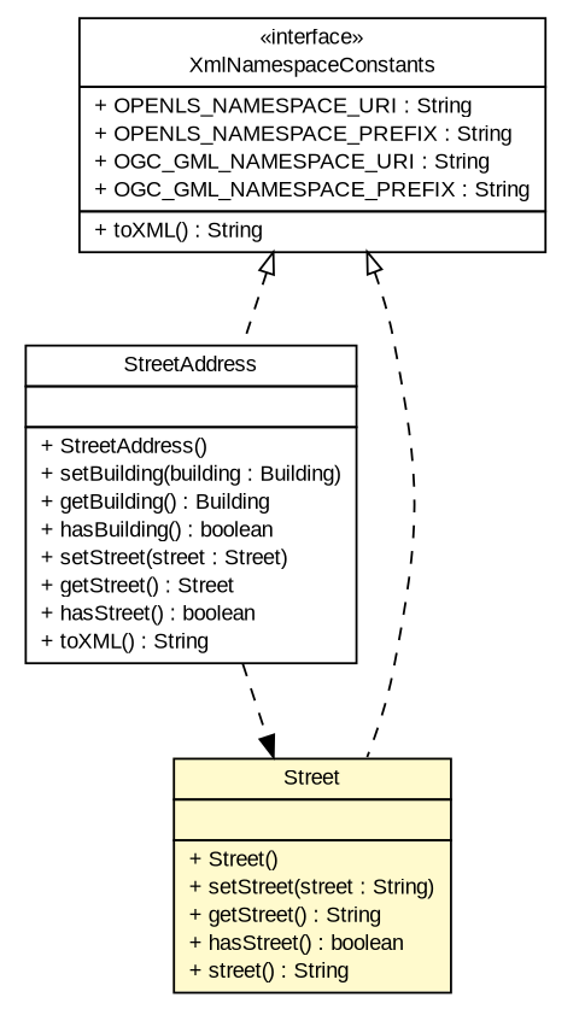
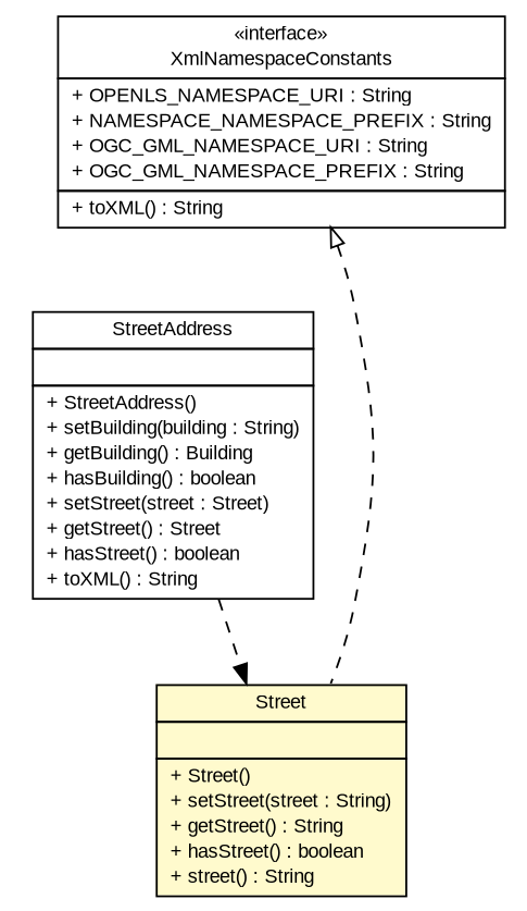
  digraph {
    nodesep=0.25
    ranksep=0.5
    node [fontcolor=black fontname=arial fontsize=10.0 shape=plaintext]
    edge [fontname=arial fontsize=10 headport=p labelfontname=arial labelfontsize=10 style=dashed tailport=p arrowtail=empty dir=back]
-   n1 [label=<<table title="nl.mineleni.openls.databinding.openls.StreetAddress" border="0" cellborder="1" cellspacing="0" cellpadding="2" port="p" href="./StreetAddress.html"> 		<tr><td><table border="0" cellspacing="0" cellpadding="1"> <tr><td align="center" balign="center"> StreetAddress </td></tr> 		</table></td></tr> 		<tr><td><table border="0" cellspacing="0" cellpadding="1"> <tr><td align="left" balign="left">  </td></tr> 		</table></td></tr> 		<tr><td><table border="0" cellspacing="0" cellpadding="1"> <tr><td align="left" balign="left"> + StreetAddress() </td></tr> <tr><td align="left" balign="left"> + setBuilding(building : Building) </td></tr> <tr><td align="left" balign="left"> + getBuilding() : Building </td></tr> <tr><td align="left" balign="left"> + hasBuilding() : boolean </td></tr> <tr><td align="left" balign="left"> + setStreet(street : Street) </td></tr> <tr><td align="left" balign="left"> + getStreet() : Street </td></tr> <tr><td align="left" balign="left"> + hasStreet() : boolean </td></tr> <tr><td align="left" balign="left"> + toXML() : String </td></tr> 		</table></td></tr> 		</table>>]
+   n1 [label=<<table title="nl.mineleni.openls.databinding.openls.StreetAddress" border="0" cellborder="1" cellspacing="0" cellpadding="2" port="p" href="./StreetAddress.html"> 		<tr><td><table border="0" cellspacing="0" cellpadding="1"> <tr><td align="center" balign="center"> StreetAddress </td></tr> 		</table></td></tr> 		<tr><td><table border="0" cellspacing="0" cellpadding="1"> <tr><td align="left" balign="left">  </td></tr> 		</table></td></tr> 		<tr><td><table border="0" cellspacing="0" cellpadding="1"> <tr><td align="left" balign="left"> + StreetAddress() </td></tr> <tr><td align="left" balign="left"> + setBuilding(building : String) </td></tr> <tr><td align="left" balign="left"> + getBuilding() : Building </td></tr> <tr><td align="left" balign="left"> + hasBuilding() : boolean </td></tr> <tr><td align="left" balign="left"> + setStreet(street : Street) </td></tr> <tr><td align="left" balign="left"> + getStreet() : Street </td></tr> <tr><td align="left" balign="left"> + hasStreet() : boolean </td></tr> <tr><td align="left" balign="left"> + toXML() : String </td></tr> 		</table></td></tr> 		</table>>]
    n2 [label=<<table title="nl.mineleni.openls.databinding.openls.Street" border="0" cellborder="1" cellspacing="0" cellpadding="2" port="p" bgcolor="lemonChiffon" href="./Street.html"> 		<tr><td><table border="0" cellspacing="0" cellpadding="1"> <tr><td align="center" balign="center"> Street </td></tr> 		</table></td></tr> 		<tr><td><table border="0" cellspacing="0" cellpadding="1"> <tr><td align="left" balign="left">  </td></tr> 		</table></td></tr> 		<tr><td><table border="0" cellspacing="0" cellpadding="1"> <tr><td align="left" balign="left"> + Street() </td></tr> <tr><td align="left" balign="left"> + setStreet(street : String) </td></tr> <tr><td align="left" balign="left"> + getStreet() : String </td></tr> <tr><td align="left" balign="left"> + hasStreet() : boolean </td></tr> <tr><td align="left" balign="left"> + street() : String </td></tr> 		</table></td></tr> 		</table>>]
-   n3 [label=<<table title="nl.mineleni.openls.XmlNamespaceConstants" border="0" cellborder="1" cellspacing="0" cellpadding="2" port="p" href="../../XmlNamespaceConstants.html"> 		<tr><td><table border="0" cellspacing="0" cellpadding="1"> <tr><td align="center" balign="center"> &#171;interface&#187; </td></tr> <tr><td align="center" balign="center"> XmlNamespaceConstants </td></tr> 		</table></td></tr> 		<tr><td><table border="0" cellspacing="0" cellpadding="1"> <tr><td align="left" balign="left"> + OPENLS_NAMESPACE_URI : String </td></tr> <tr><td align="left" balign="left"> + OPENLS_NAMESPACE_PREFIX : String </td></tr> <tr><td align="left" balign="left"> + OGC_GML_NAMESPACE_URI : String </td></tr> <tr><td align="left" balign="left"> + OGC_GML_NAMESPACE_PREFIX : String </td></tr> 		</table></td></tr> 		<tr><td><table border="0" cellspacing="0" cellpadding="1"> <tr><td align="left" balign="left"> + toXML() : String </td></tr> 		</table></td></tr> 		</table>>]
+   n3 [label=<<table title="nl.mineleni.openls.XmlNamespaceConstants" border="0" cellborder="1" cellspacing="0" cellpadding="2" port="p" href="../../XmlNamespaceConstants.html"> 		<tr><td><table border="0" cellspacing="0" cellpadding="1"> <tr><td align="center" balign="center"> &#171;interface&#187; </td></tr> <tr><td align="center" balign="center"> XmlNamespaceConstants </td></tr> 		</table></td></tr> 		<tr><td><table border="0" cellspacing="0" cellpadding="1"> <tr><td align="left" balign="left"> + OPENLS_NAMESPACE_URI : String </td></tr> <tr><td align="left" balign="left"> + NAMESPACE_NAMESPACE_PREFIX : String </td></tr> <tr><td align="left" balign="left"> + OGC_GML_NAMESPACE_URI : String </td></tr> <tr><td align="left" balign="left"> + OGC_GML_NAMESPACE_PREFIX : String </td></tr> 		</table></td></tr> 		<tr><td><table border="0" cellspacing="0" cellpadding="1"> <tr><td align="left" balign="left"> + toXML() : String </td></tr> 		</table></td></tr> 		</table>>]
    n1 -> n2 [arrowhead=normal color=black fontcolor=black fontsize=10.0 arrowtail="" dir=""]
-   n3 -> n1
    n3 -> n2
  }
